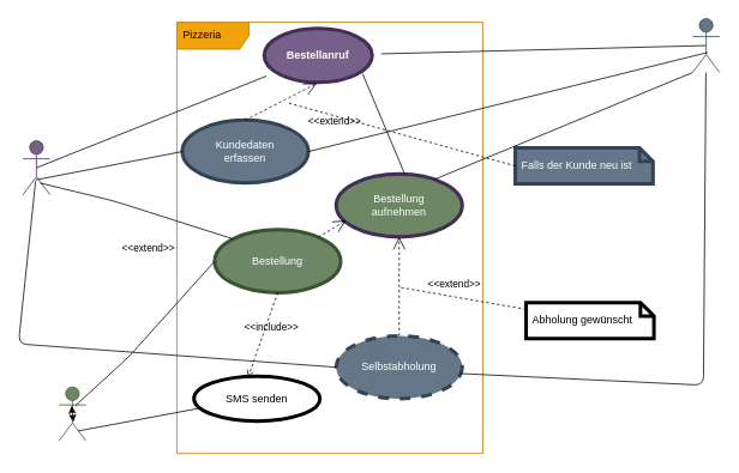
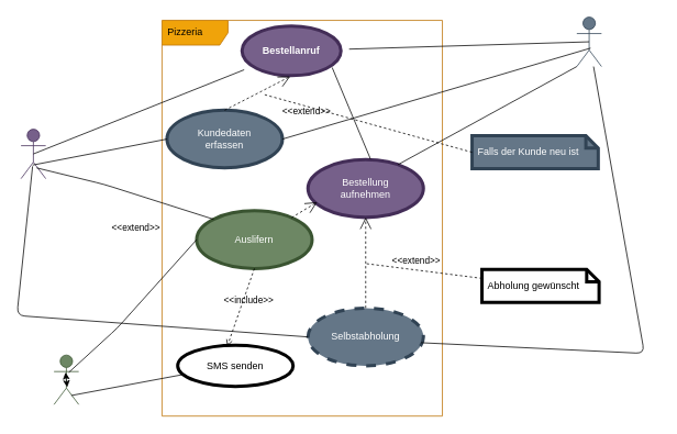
  <mxCell id="0" />
  <mxCell id="1" parent="0" />
  <mxCell id="2" value="Pizzeria" style="shape=umlFrame;whiteSpace=wrap;html=1;width=80;height=30;boundedLbl=1;verticalAlign=middle;align=left;spacingLeft=5;fillColor=#f0a30a;fontColor=#000000;strokeColor=#BD7000;" vertex="1" parent="1"><mxGeometry x="196" y="24" width="340" height="480" as="geometry" /></mxCell>
- <mxCell id="3" value="Kunde" style="shape=umlActor;verticalLabelPosition=bottom;verticalAlign=top;html=1;fillColor=#647687;fontColor=#ffffff;strokeColor=#314354;" vertex="1" parent="1"><mxGeometry x="769" y="20" width="30" height="60" as="geometry" /></mxCell>
+ <mxCell id="3" value="Kunde" style="shape=umlActor;verticalLabelPosition=bottom;verticalAlign=top;html=1;fillColor=#647687;fontColor=#ffffff;strokeColor=#314354;" vertex="1" parent="1"><mxGeometry x="699" y="20" width="30" height="60" as="geometry" /></mxCell>
  <mxCell id="4" value="Fahrer" style="shape=umlActor;verticalLabelPosition=bottom;verticalAlign=top;html=1;fillColor=#6d8764;fontColor=#ffffff;strokeColor=#3A5431;" vertex="1" parent="1"><mxGeometry x="65" y="430" width="30" height="60" as="geometry" /></mxCell>
  <mxCell id="5" value="Mitarbeiter" style="shape=umlActor;verticalLabelPosition=bottom;verticalAlign=top;html=1;fillColor=#76608a;fontColor=#ffffff;strokeColor=#432D57;" vertex="1" parent="1"><mxGeometry x="25" y="156" width="30" height="60" as="geometry" /></mxCell>
  <mxCell id="6" value="Bestellanruf" style="shape=ellipse;html=1;strokeWidth=4;fontStyle=1;whiteSpace=wrap;align=center;perimeter=ellipsePerimeter;perimeterSpacing=10;shadow=0;fillColor=#76608a;fontColor=#ffffff;strokeColor=#432D57;" vertex="1" parent="1"><mxGeometry x="293" y="31" width="120" height="60" as="geometry" /></mxCell>
  <mxCell id="7" value="" style="edgeStyle=none;html=1;endArrow=none;verticalAlign=bottom;entryX=0.5;entryY=0.5;entryDx=0;entryDy=0;entryPerimeter=0;" edge="1" parent="1" source="6" target="3"><mxGeometry width="160" relative="1" as="geometry"><mxPoint x="462" y="154" as="sourcePoint" /><mxPoint x="622" y="154" as="targetPoint" /></mxGeometry></mxCell>
  <mxCell id="8" value="" style="edgeStyle=none;html=1;endArrow=none;verticalAlign=bottom;exitX=0.5;exitY=0.5;exitDx=0;exitDy=0;exitPerimeter=0;" edge="1" parent="1" source="5" target="6"><mxGeometry width="160" relative="1" as="geometry"><mxPoint x="102" y="214" as="sourcePoint" /><mxPoint x="262" y="214" as="targetPoint" /></mxGeometry></mxCell>
  <mxCell id="9" value="Kundedaten&lt;br&gt;erfassen" style="ellipse;whiteSpace=wrap;html=1;shadow=0;strokeWidth=4;fillColor=#647687;fontColor=#ffffff;strokeColor=#314354;" vertex="1" parent="1"><mxGeometry x="202" y="133" width="140" height="70" as="geometry" /></mxCell>
  <mxCell id="10" value="Falls der Kunde neu ist" style="shape=note;size=15;spacingLeft=5;align=left;whiteSpace=wrap;shadow=0;strokeWidth=4;fillColor=#647687;fontColor=#ffffff;strokeColor=#314354;" vertex="1" parent="1"><mxGeometry x="572" y="164" width="153" height="40" as="geometry" /></mxCell>
  <mxCell id="11" value="&amp;lt;&amp;lt;extend&amp;gt;&amp;gt;" style="align=right;html=1;verticalAlign=bottom;rounded=0;labelBackgroundColor=none;endArrow=open;endSize=12;dashed=1;entryX=0.489;entryY=0.888;entryDx=0;entryDy=0;entryPerimeter=0;exitX=0.5;exitY=0;exitDx=0;exitDy=0;" edge="1" parent="1" source="9" target="6"><mxGeometry x="1" y="-72" relative="1" as="geometry"><mxPoint x="589" y="264" as="targetPoint" /><mxPoint x="749" y="264" as="sourcePoint" /><Array as="points" /><mxPoint x="18" y="-12" as="offset" /></mxGeometry></mxCell>
  <mxCell id="12" value="" style="edgeStyle=none;html=1;endArrow=none;rounded=0;labelBackgroundColor=none;dashed=1;exitX=0;exitY=0.5;exitDx=0;exitDy=0;exitPerimeter=0;" edge="1" source="10" parent="1"><mxGeometry relative="1" as="geometry"><mxPoint x="320" y="114" as="targetPoint" /></mxGeometry></mxCell>
  <mxCell id="13" value="" style="edgeStyle=none;html=1;endArrow=none;verticalAlign=bottom;exitX=1;exitY=0.5;exitDx=0;exitDy=0;entryX=0.556;entryY=0.628;entryDx=0;entryDy=0;entryPerimeter=0;" edge="1" parent="1" source="9" target="3"><mxGeometry width="160" relative="1" as="geometry"><mxPoint x="462" y="324" as="sourcePoint" /><mxPoint x="622" y="324" as="targetPoint" /><Array as="points" /></mxGeometry></mxCell>
  <mxCell id="14" value="" style="edgeStyle=none;html=1;endArrow=none;verticalAlign=bottom;exitX=0.472;exitY=0.725;exitDx=0;exitDy=0;exitPerimeter=0;entryX=0;entryY=0.5;entryDx=0;entryDy=0;" edge="1" parent="1" source="5" target="9"><mxGeometry width="160" relative="1" as="geometry"><mxPoint x="112" y="288.58" as="sourcePoint" /><mxPoint x="272" y="288.58" as="targetPoint" /><Array as="points" /></mxGeometry></mxCell>
- <mxCell id="15" value="Bestellung&lt;br&gt;aufnehmen" style="ellipse;whiteSpace=wrap;html=1;shadow=0;strokeWidth=4;fillColor=#6d8764;fontColor=#ffffff;strokeColor=#432D57;" vertex="1" parent="1"><mxGeometry x="373" y="193" width="140" height="70" as="geometry" /></mxCell>
+ <mxCell id="15" value="Bestellung&lt;br&gt;aufnehmen" style="ellipse;whiteSpace=wrap;html=1;shadow=0;strokeWidth=4;fillColor=#76608a;fontColor=#ffffff;strokeColor=#432D57;" vertex="1" parent="1"><mxGeometry x="373" y="193" width="140" height="70" as="geometry" /></mxCell>
  <mxCell id="16" value="" style="edgeStyle=none;html=1;endArrow=none;verticalAlign=bottom;exitX=0.852;exitY=0.752;exitDx=0;exitDy=0;exitPerimeter=0;entryX=0.542;entryY=-0.01;entryDx=0;entryDy=0;entryPerimeter=0;" edge="1" parent="1" source="6" target="15"><mxGeometry width="160" relative="1" as="geometry"><mxPoint x="462" y="324" as="sourcePoint" /><mxPoint x="622" y="324" as="targetPoint" /></mxGeometry></mxCell>
- <mxCell id="17" value="Bestellung" style="ellipse;whiteSpace=wrap;html=1;shadow=0;strokeWidth=4;fillColor=#6d8764;fontColor=#ffffff;strokeColor=#3A5431;" vertex="1" parent="1"><mxGeometry x="238" y="255" width="140" height="70" as="geometry" /></mxCell>
+ <mxCell id="17" value="Auslifern" style="ellipse;whiteSpace=wrap;html=1;shadow=0;strokeWidth=4;fillColor=#6d8764;fontColor=#ffffff;strokeColor=#3A5431;" vertex="1" parent="1"><mxGeometry x="238" y="255" width="140" height="70" as="geometry" /></mxCell>
  <mxCell id="18" value="Selbstabholung" style="ellipse;whiteSpace=wrap;html=1;shadow=0;strokeWidth=4;fillColor=#647687;fontColor=#ffffff;strokeColor=#314354;dashed=1;" vertex="1" parent="1"><mxGeometry x="373" y="373" width="140" height="70" as="geometry" /></mxCell>
  <mxCell id="19" style="edgeStyle=none;html=1;exitX=0.5;exitY=0.5;exitDx=0;exitDy=0;exitPerimeter=0;entryX=0.467;entryY=0.35;entryDx=0;entryDy=0;entryPerimeter=0;" edge="1" parent="1" source="4" target="4"><mxGeometry relative="1" as="geometry" /></mxCell>
  <mxCell id="20" value="" style="edgeStyle=none;html=1;endArrow=none;verticalAlign=bottom;exitX=0.979;exitY=0.6;exitDx=0;exitDy=0;exitPerimeter=0;" edge="1" parent="1" source="18" target="3"><mxGeometry width="160" relative="1" as="geometry"><mxPoint x="588" y="455" as="sourcePoint" /><mxPoint x="748" y="455" as="targetPoint" /><Array as="points"><mxPoint x="781" y="428" /></Array></mxGeometry></mxCell>
  <mxCell id="21" value="" style="edgeStyle=none;html=1;endArrow=none;verticalAlign=bottom;entryX=0;entryY=0.5;entryDx=0;entryDy=0;exitX=0.6;exitY=0.35;exitDx=0;exitDy=0;exitPerimeter=0;" edge="1" parent="1" source="4" target="17"><mxGeometry width="160" relative="1" as="geometry"><mxPoint x="52" y="-41" as="sourcePoint" /><mxPoint x="176" y="355" as="targetPoint" /><Array as="points"><mxPoint x="142" y="397" /></Array></mxGeometry></mxCell>
  <mxCell id="22" style="edgeStyle=none;html=1;exitX=0.5;exitY=0.5;exitDx=0;exitDy=0;exitPerimeter=0;entryX=0.533;entryY=0.65;entryDx=0;entryDy=0;entryPerimeter=0;" edge="1" parent="1" source="4" target="4"><mxGeometry relative="1" as="geometry" /></mxCell>
  <mxCell id="23" value="&amp;lt;&amp;lt;extend&amp;gt;&amp;gt;" style="align=right;html=1;verticalAlign=bottom;rounded=0;labelBackgroundColor=none;endArrow=open;endSize=12;dashed=1;entryX=0.079;entryY=0.736;entryDx=0;entryDy=0;entryPerimeter=0;" edge="1" parent="1" source="17" target="15"><mxGeometry x="-1" y="160" relative="1" as="geometry"><mxPoint x="155" y="696" as="targetPoint" /><mxPoint x="315" y="696" as="sourcePoint" /><mxPoint x="-75" y="159" as="offset" /></mxGeometry></mxCell>
- <mxCell id="24" value="Abholung gewünscht" style="shape=note;size=15;spacingLeft=5;align=left;whiteSpace=wrap;shadow=0;strokeWidth=4;" vertex="1" parent="1"><mxGeometry x="584" y="336" width="142" height="40" as="geometry" /></mxCell>
+ <mxCell id="24" value="Abholung gewünscht" style="shape=note;size=15;spacingLeft=5;align=left;whiteSpace=wrap;shadow=0;strokeWidth=4;" vertex="1" parent="1"><mxGeometry x="584" y="326" width="142" height="40" as="geometry" /></mxCell>
  <mxCell id="25" value="&amp;lt;&amp;lt;extend&amp;gt;&amp;gt;" style="align=right;html=1;verticalAlign=bottom;rounded=0;labelBackgroundColor=none;endArrow=open;endSize=12;dashed=1;exitX=0.5;exitY=0;exitDx=0;exitDy=0;entryX=0.5;entryY=1;entryDx=0;entryDy=0;" edge="1" parent="1" source="18" target="15"><mxGeometry x="-0.127" y="-92" relative="1" as="geometry"><mxPoint x="447" y="310" as="targetPoint" /><mxPoint x="645" y="410" as="sourcePoint" /><mxPoint as="offset" /></mxGeometry></mxCell>
  <mxCell id="26" value="" style="edgeStyle=none;html=1;endArrow=none;rounded=0;labelBackgroundColor=none;dashed=1;" edge="1" source="24" parent="1"><mxGeometry relative="1" as="geometry"><mxPoint x="443" y="319" as="targetPoint" /></mxGeometry></mxCell>
  <mxCell id="27" value="SMS senden" style="ellipse;whiteSpace=wrap;html=1;shadow=0;strokeWidth=4;" vertex="1" parent="1"><mxGeometry x="215" y="418" width="140" height="50" as="geometry" /></mxCell>
  <mxCell id="28" value="&amp;lt;&amp;lt;include&amp;gt;&amp;gt;" style="edgeStyle=none;html=1;endArrow=open;verticalAlign=bottom;dashed=1;labelBackgroundColor=none;exitX=0.5;exitY=1;exitDx=0;exitDy=0;entryX=0.429;entryY=0.029;entryDx=0;entryDy=0;entryPerimeter=0;" edge="1" parent="1" source="17" target="27"><mxGeometry x="-0.037" y="9" width="160" relative="1" as="geometry"><mxPoint x="190" y="578" as="sourcePoint" /><mxPoint x="350" y="578" as="targetPoint" /><mxPoint as="offset" /></mxGeometry></mxCell>
  <mxCell id="29" value="" style="edgeStyle=none;html=1;endArrow=none;verticalAlign=bottom;entryX=0.043;entryY=0.714;entryDx=0;entryDy=0;entryPerimeter=0;exitX=0.7;exitY=0.817;exitDx=0;exitDy=0;exitPerimeter=0;" edge="1" parent="1" source="4" target="27"><mxGeometry width="160" relative="1" as="geometry"><mxPoint x="155" y="588" as="sourcePoint" /><mxPoint x="385" y="599" as="targetPoint" /><Array as="points" /></mxGeometry></mxCell>
  <mxCell id="30" value="" style="edgeStyle=none;html=1;endArrow=none;verticalAlign=bottom;entryX=0;entryY=0.5;entryDx=0;entryDy=0;exitX=0.467;exitY=0.75;exitDx=0;exitDy=0;exitPerimeter=0;" edge="1" parent="1" source="5" target="18"><mxGeometry width="160" relative="1" as="geometry"><mxPoint x="55" y="378" as="sourcePoint" /><mxPoint x="215" y="378" as="targetPoint" /><Array as="points"><mxPoint x="20" y="382" /></Array></mxGeometry></mxCell>
  <mxCell id="31" value="" style="edgeStyle=none;html=1;endArrow=none;verticalAlign=bottom;exitX=0.779;exitY=0.086;exitDx=0;exitDy=0;exitPerimeter=0;entryX=0;entryY=1;entryDx=0;entryDy=0;entryPerimeter=0;" edge="1" parent="1" source="15" target="3"><mxGeometry width="160" relative="1" as="geometry"><mxPoint x="554" y="106" as="sourcePoint" /><mxPoint x="714" y="106" as="targetPoint" /></mxGeometry></mxCell>
  <mxCell id="32" value="" style="edgeStyle=none;html=1;endArrow=none;verticalAlign=bottom;exitX=0.633;exitY=0.783;exitDx=0;exitDy=0;exitPerimeter=0;entryX=0;entryY=0;entryDx=0;entryDy=0;" edge="1" parent="1" source="5" target="17"><mxGeometry width="160" relative="1" as="geometry"><mxPoint x="413" y="256" as="sourcePoint" /><mxPoint x="573" y="256" as="targetPoint" /><Array as="points"><mxPoint x="126" y="223" /></Array></mxGeometry></mxCell>
